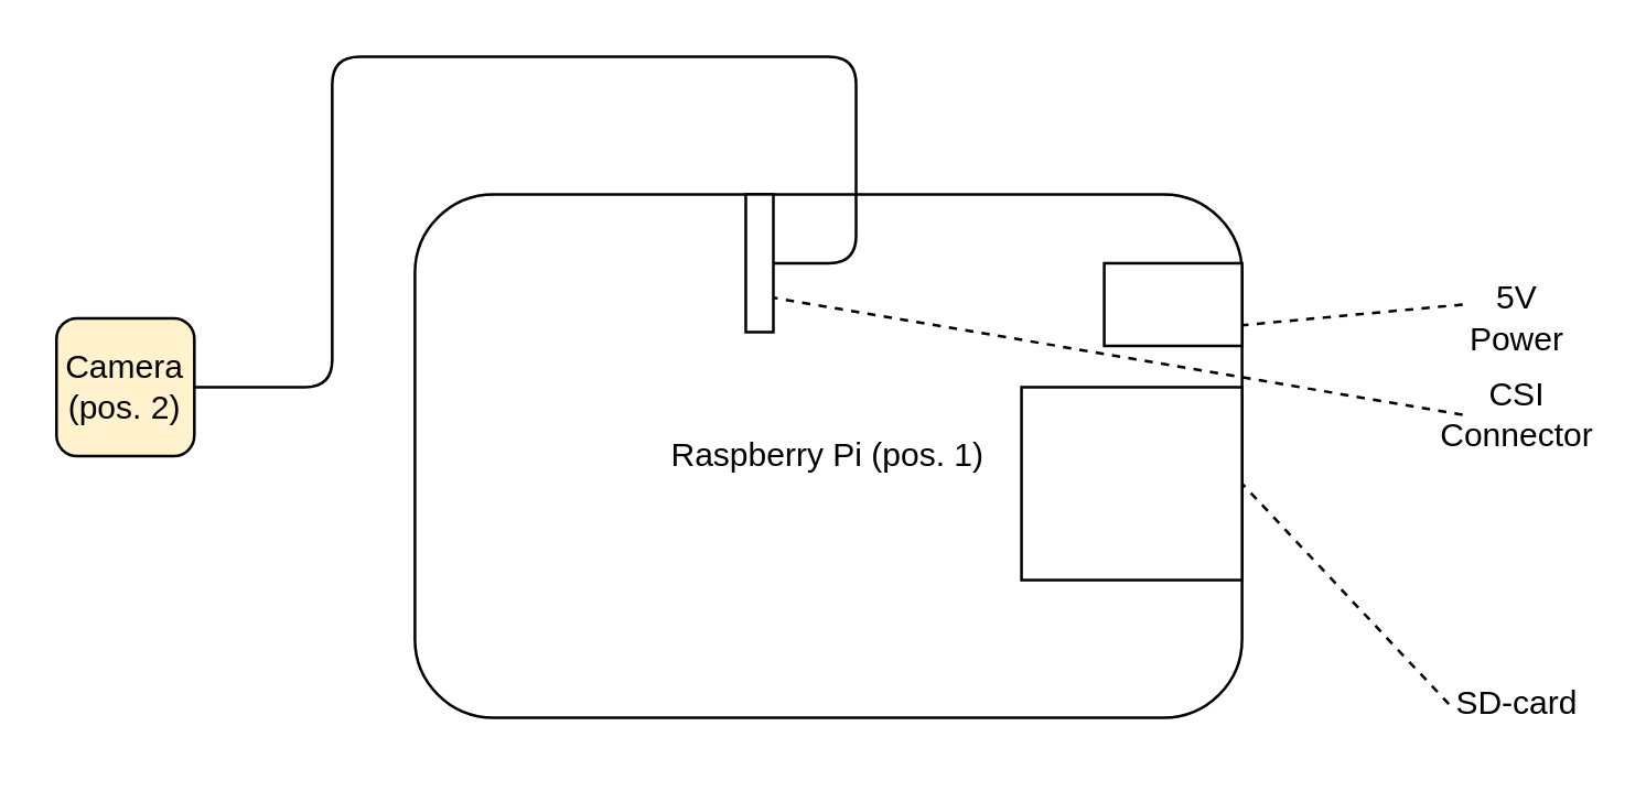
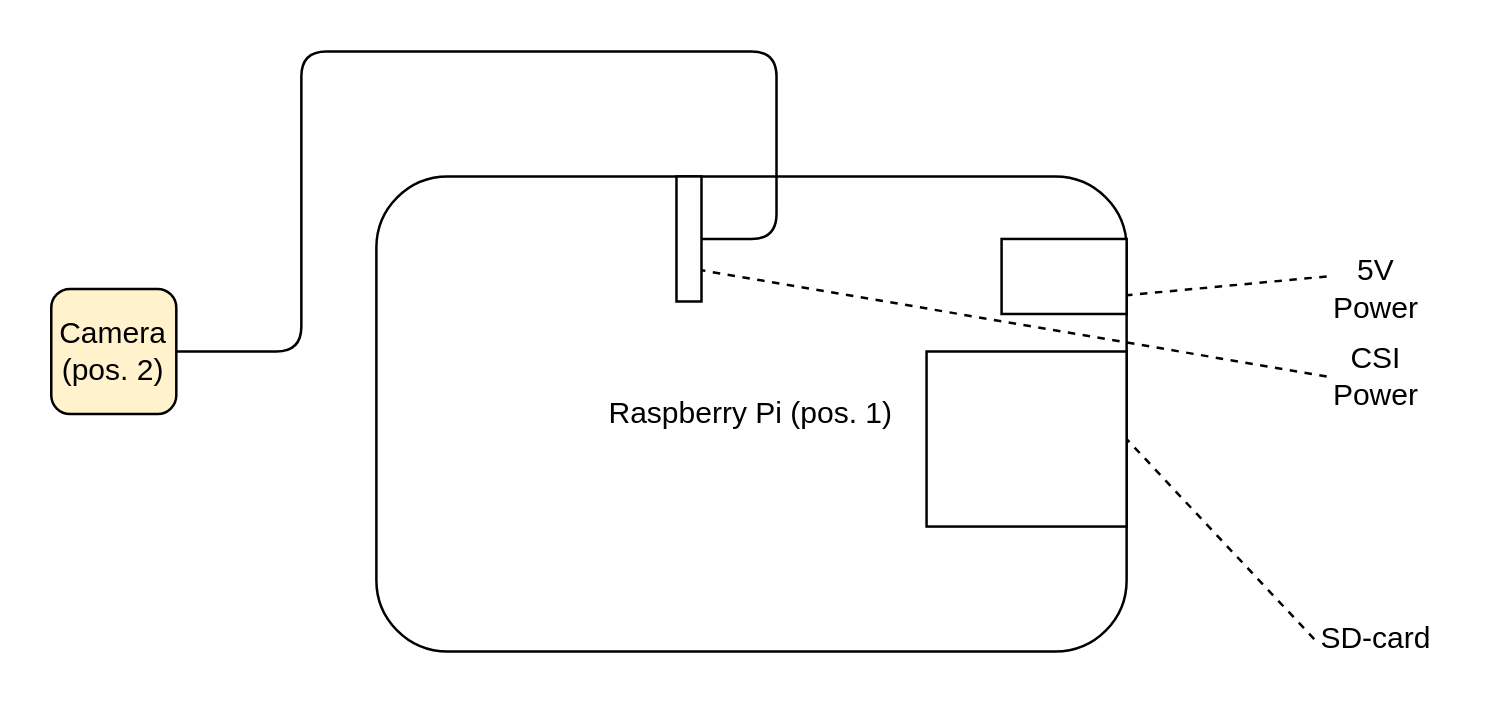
  <mxCell id="0" />
  <mxCell id="1" parent="0" />
  <mxCell id="2" value="Raspberry Pi (pos. 1)" style="rounded=1;whiteSpace=wrap;html=1;" vertex="1" parent="1"><mxGeometry x="150" y="70" width="300" height="190" as="geometry" /></mxCell>
  <mxCell id="3" value="Camera (pos. 2)" style="rounded=1;whiteSpace=wrap;html=1;fillColor=#fff2cc;" vertex="1" parent="1"><mxGeometry x="20" y="115" width="50" height="50" as="geometry" /></mxCell>
  <mxCell id="4" value="" style="endArrow=none;html=1;exitX=1;exitY=0.5;exitDx=0;exitDy=0;entryX=0.5;entryY=0;entryDx=0;entryDy=0;" edge="1" parent="1" source="3" target="5"><mxGeometry width="50" height="50" relative="1" as="geometry"><mxPoint x="20" y="280" as="sourcePoint" /><mxPoint x="200" y="-10" as="targetPoint" /><Array as="points"><mxPoint x="120" y="140" /><mxPoint x="120" y="20" /><mxPoint x="310" y="20" /><mxPoint x="310" y="95" /></Array></mxGeometry></mxCell>
  <mxCell id="5" value="" style="rounded=0;whiteSpace=wrap;html=1;direction=south;" vertex="1" parent="1"><mxGeometry x="270" y="70" width="10" height="50" as="geometry" /></mxCell>
  <mxCell id="6" value="" style="rounded=0;whiteSpace=wrap;html=1;" vertex="1" parent="1"><mxGeometry x="400" y="95" width="50" height="30" as="geometry" /></mxCell>
  <mxCell id="7" value="" style="rounded=0;whiteSpace=wrap;html=1;" vertex="1" parent="1"><mxGeometry x="370" y="140" width="80" height="70" as="geometry" /></mxCell>
  <mxCell id="8" style="edgeStyle=none;rounded=0;orthogonalLoop=1;jettySize=auto;html=1;exitX=0;exitY=0.5;exitDx=0;exitDy=0;entryX=0.75;entryY=0;entryDx=0;entryDy=0;dashed=1;endArrow=none;endFill=0;" edge="1" parent="1" source="9" target="5"><mxGeometry relative="1" as="geometry" /></mxCell>
- <mxCell id="9" value="CSI Connector" style="text;html=1;strokeColor=none;fillColor=none;align=center;verticalAlign=middle;whiteSpace=wrap;rounded=0;" vertex="1" parent="1"><mxGeometry x="530" y="140" width="40" height="20" as="geometry" /></mxCell>
+ <mxCell id="9" value="CSI Power" style="text;html=1;strokeColor=none;fillColor=none;align=center;verticalAlign=middle;whiteSpace=wrap;rounded=0;" vertex="1" parent="1"><mxGeometry x="530" y="140" width="40" height="20" as="geometry" /></mxCell>
  <mxCell id="10" style="edgeStyle=none;rounded=0;orthogonalLoop=1;jettySize=auto;html=1;exitX=0;exitY=0.25;exitDx=0;exitDy=0;entryX=1;entryY=0.25;entryDx=0;entryDy=0;dashed=1;endArrow=none;endFill=0;" edge="1" parent="1" source="11" target="2"><mxGeometry relative="1" as="geometry" /></mxCell>
  <mxCell id="11" value="5V Power&lt;br&gt;" style="text;html=1;strokeColor=none;fillColor=none;align=center;verticalAlign=middle;whiteSpace=wrap;rounded=0;" vertex="1" parent="1"><mxGeometry x="530" y="105" width="40" height="20" as="geometry" /></mxCell>
  <mxCell id="12" style="edgeStyle=none;rounded=0;orthogonalLoop=1;jettySize=auto;html=1;exitX=0;exitY=0.5;exitDx=0;exitDy=0;entryX=1;entryY=0.5;entryDx=0;entryDy=0;dashed=1;endArrow=none;endFill=0;" edge="1" parent="1" source="13" target="7"><mxGeometry relative="1" as="geometry" /></mxCell>
  <mxCell id="13" value="SD-card" style="text;html=1;strokeColor=none;fillColor=none;align=center;verticalAlign=middle;whiteSpace=wrap;rounded=0;" vertex="1" parent="1"><mxGeometry x="525" y="245" width="50" height="20" as="geometry" /></mxCell>
